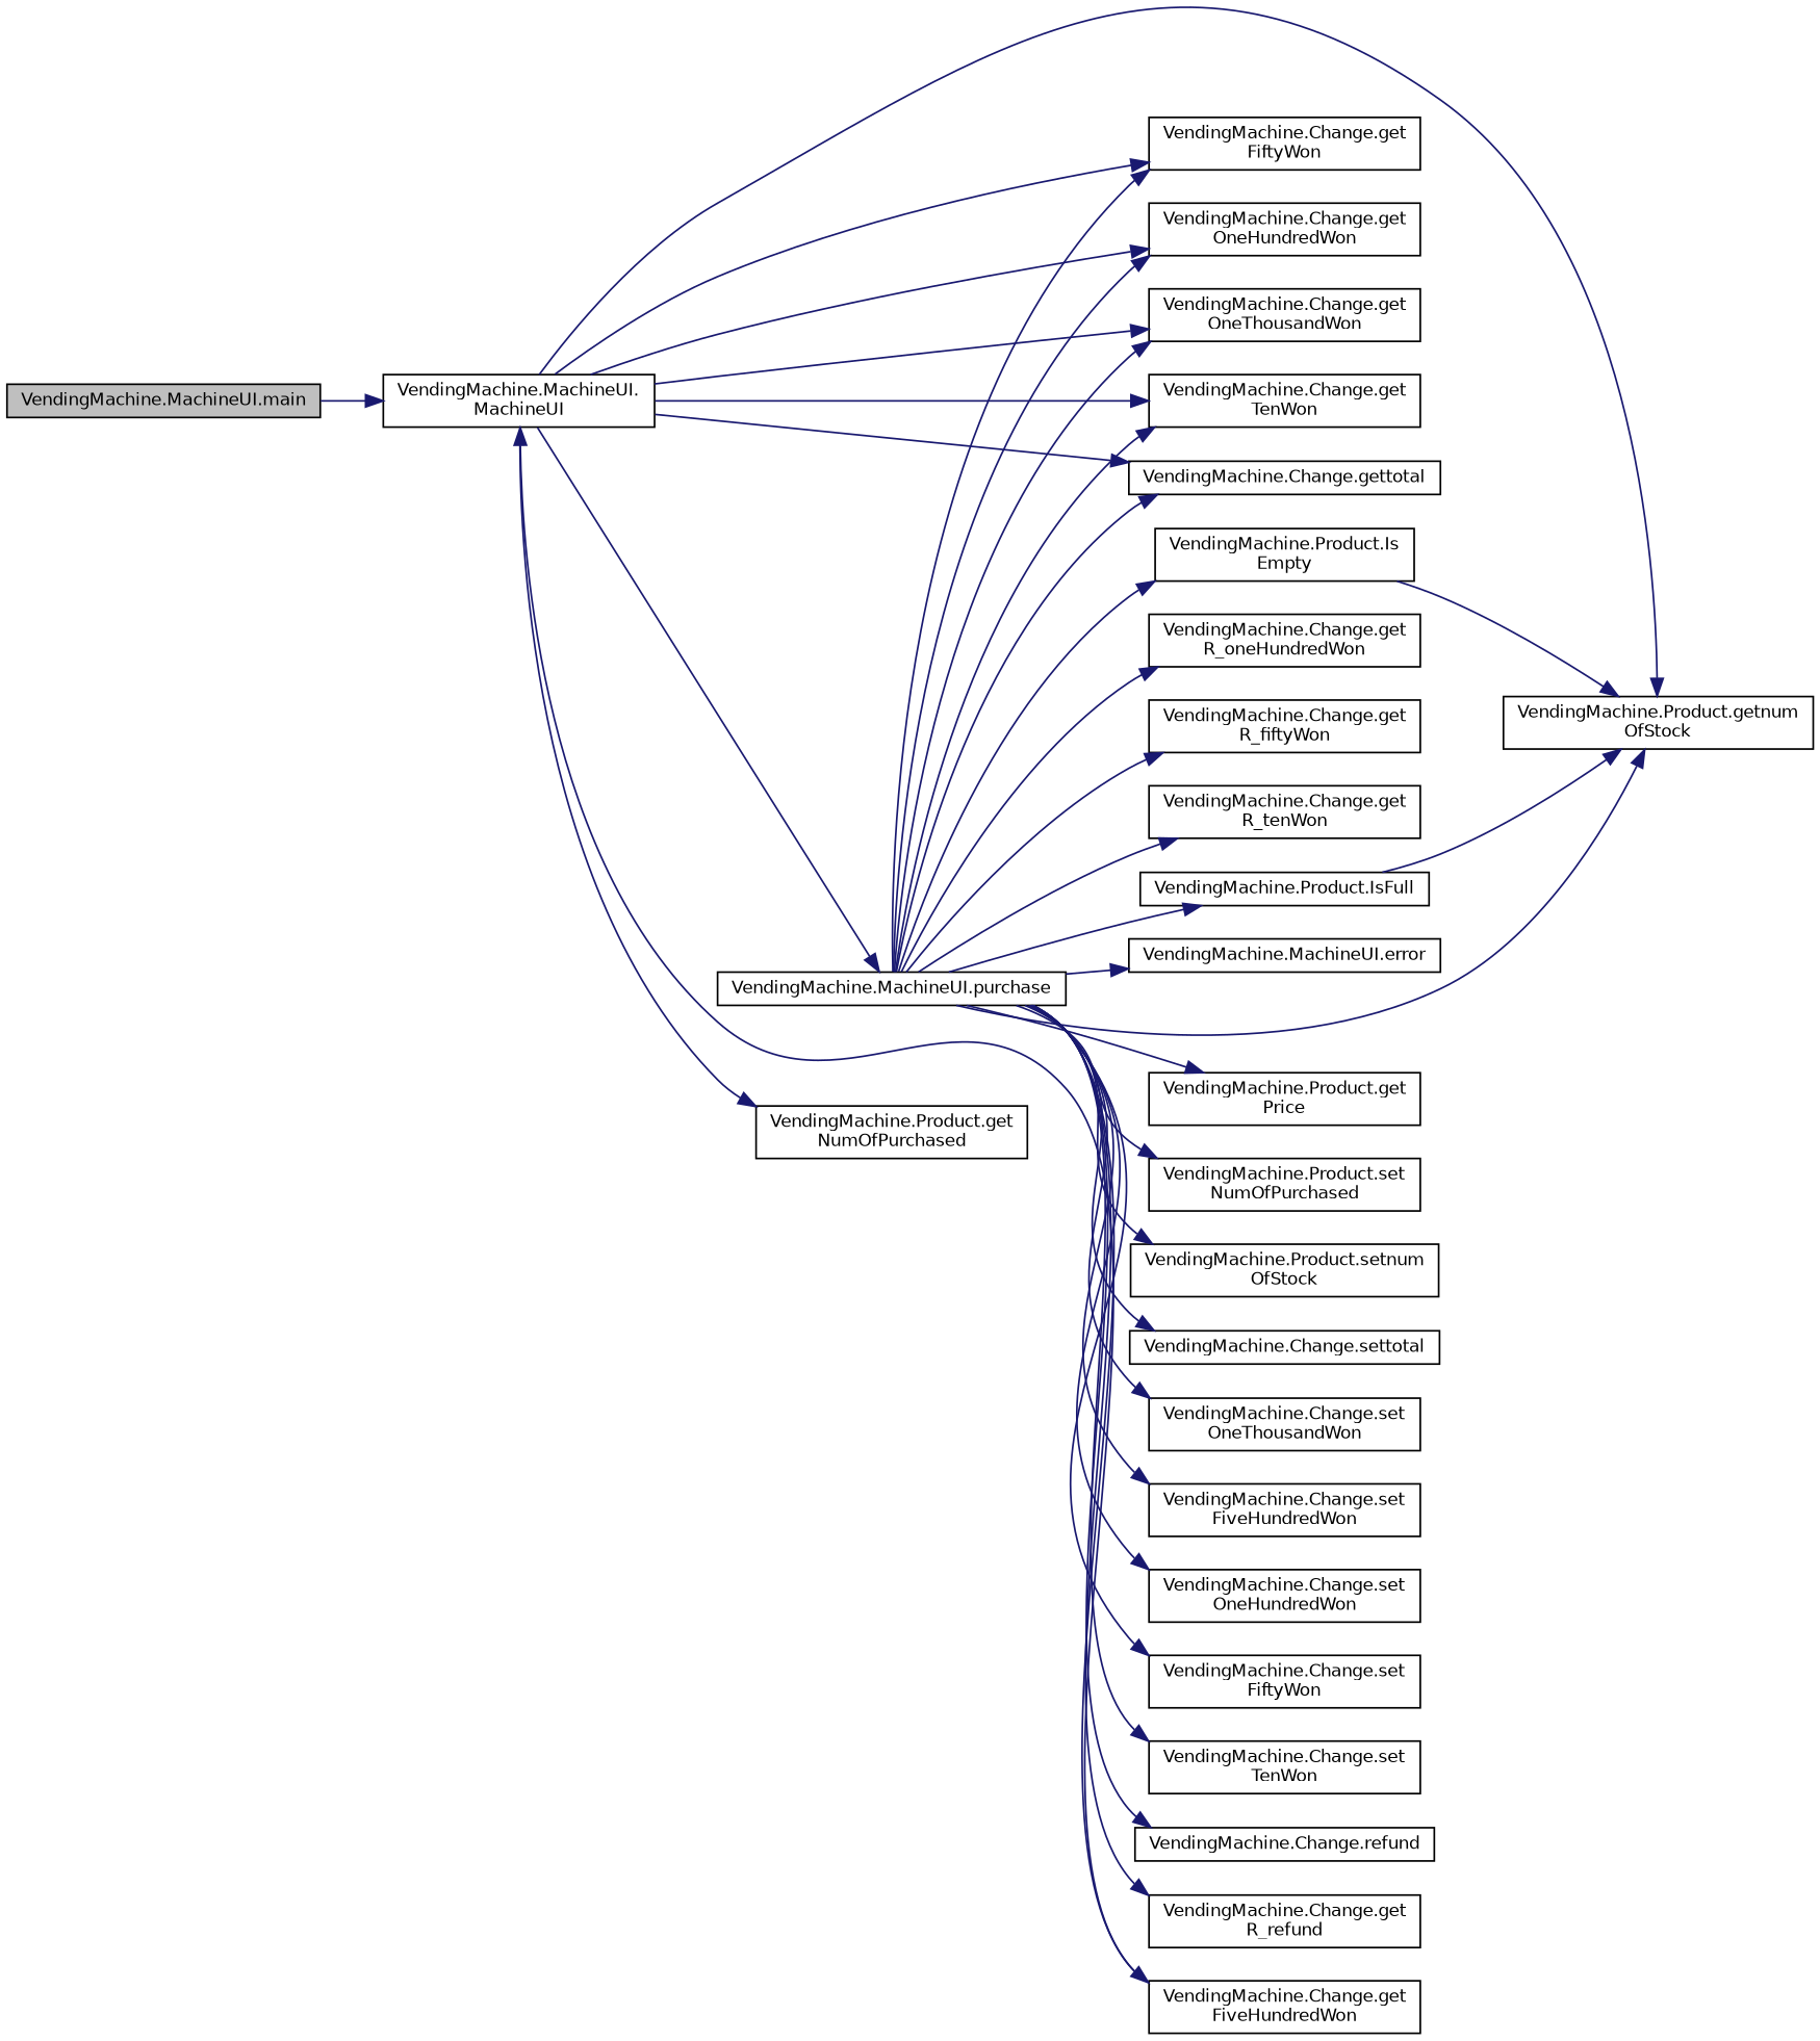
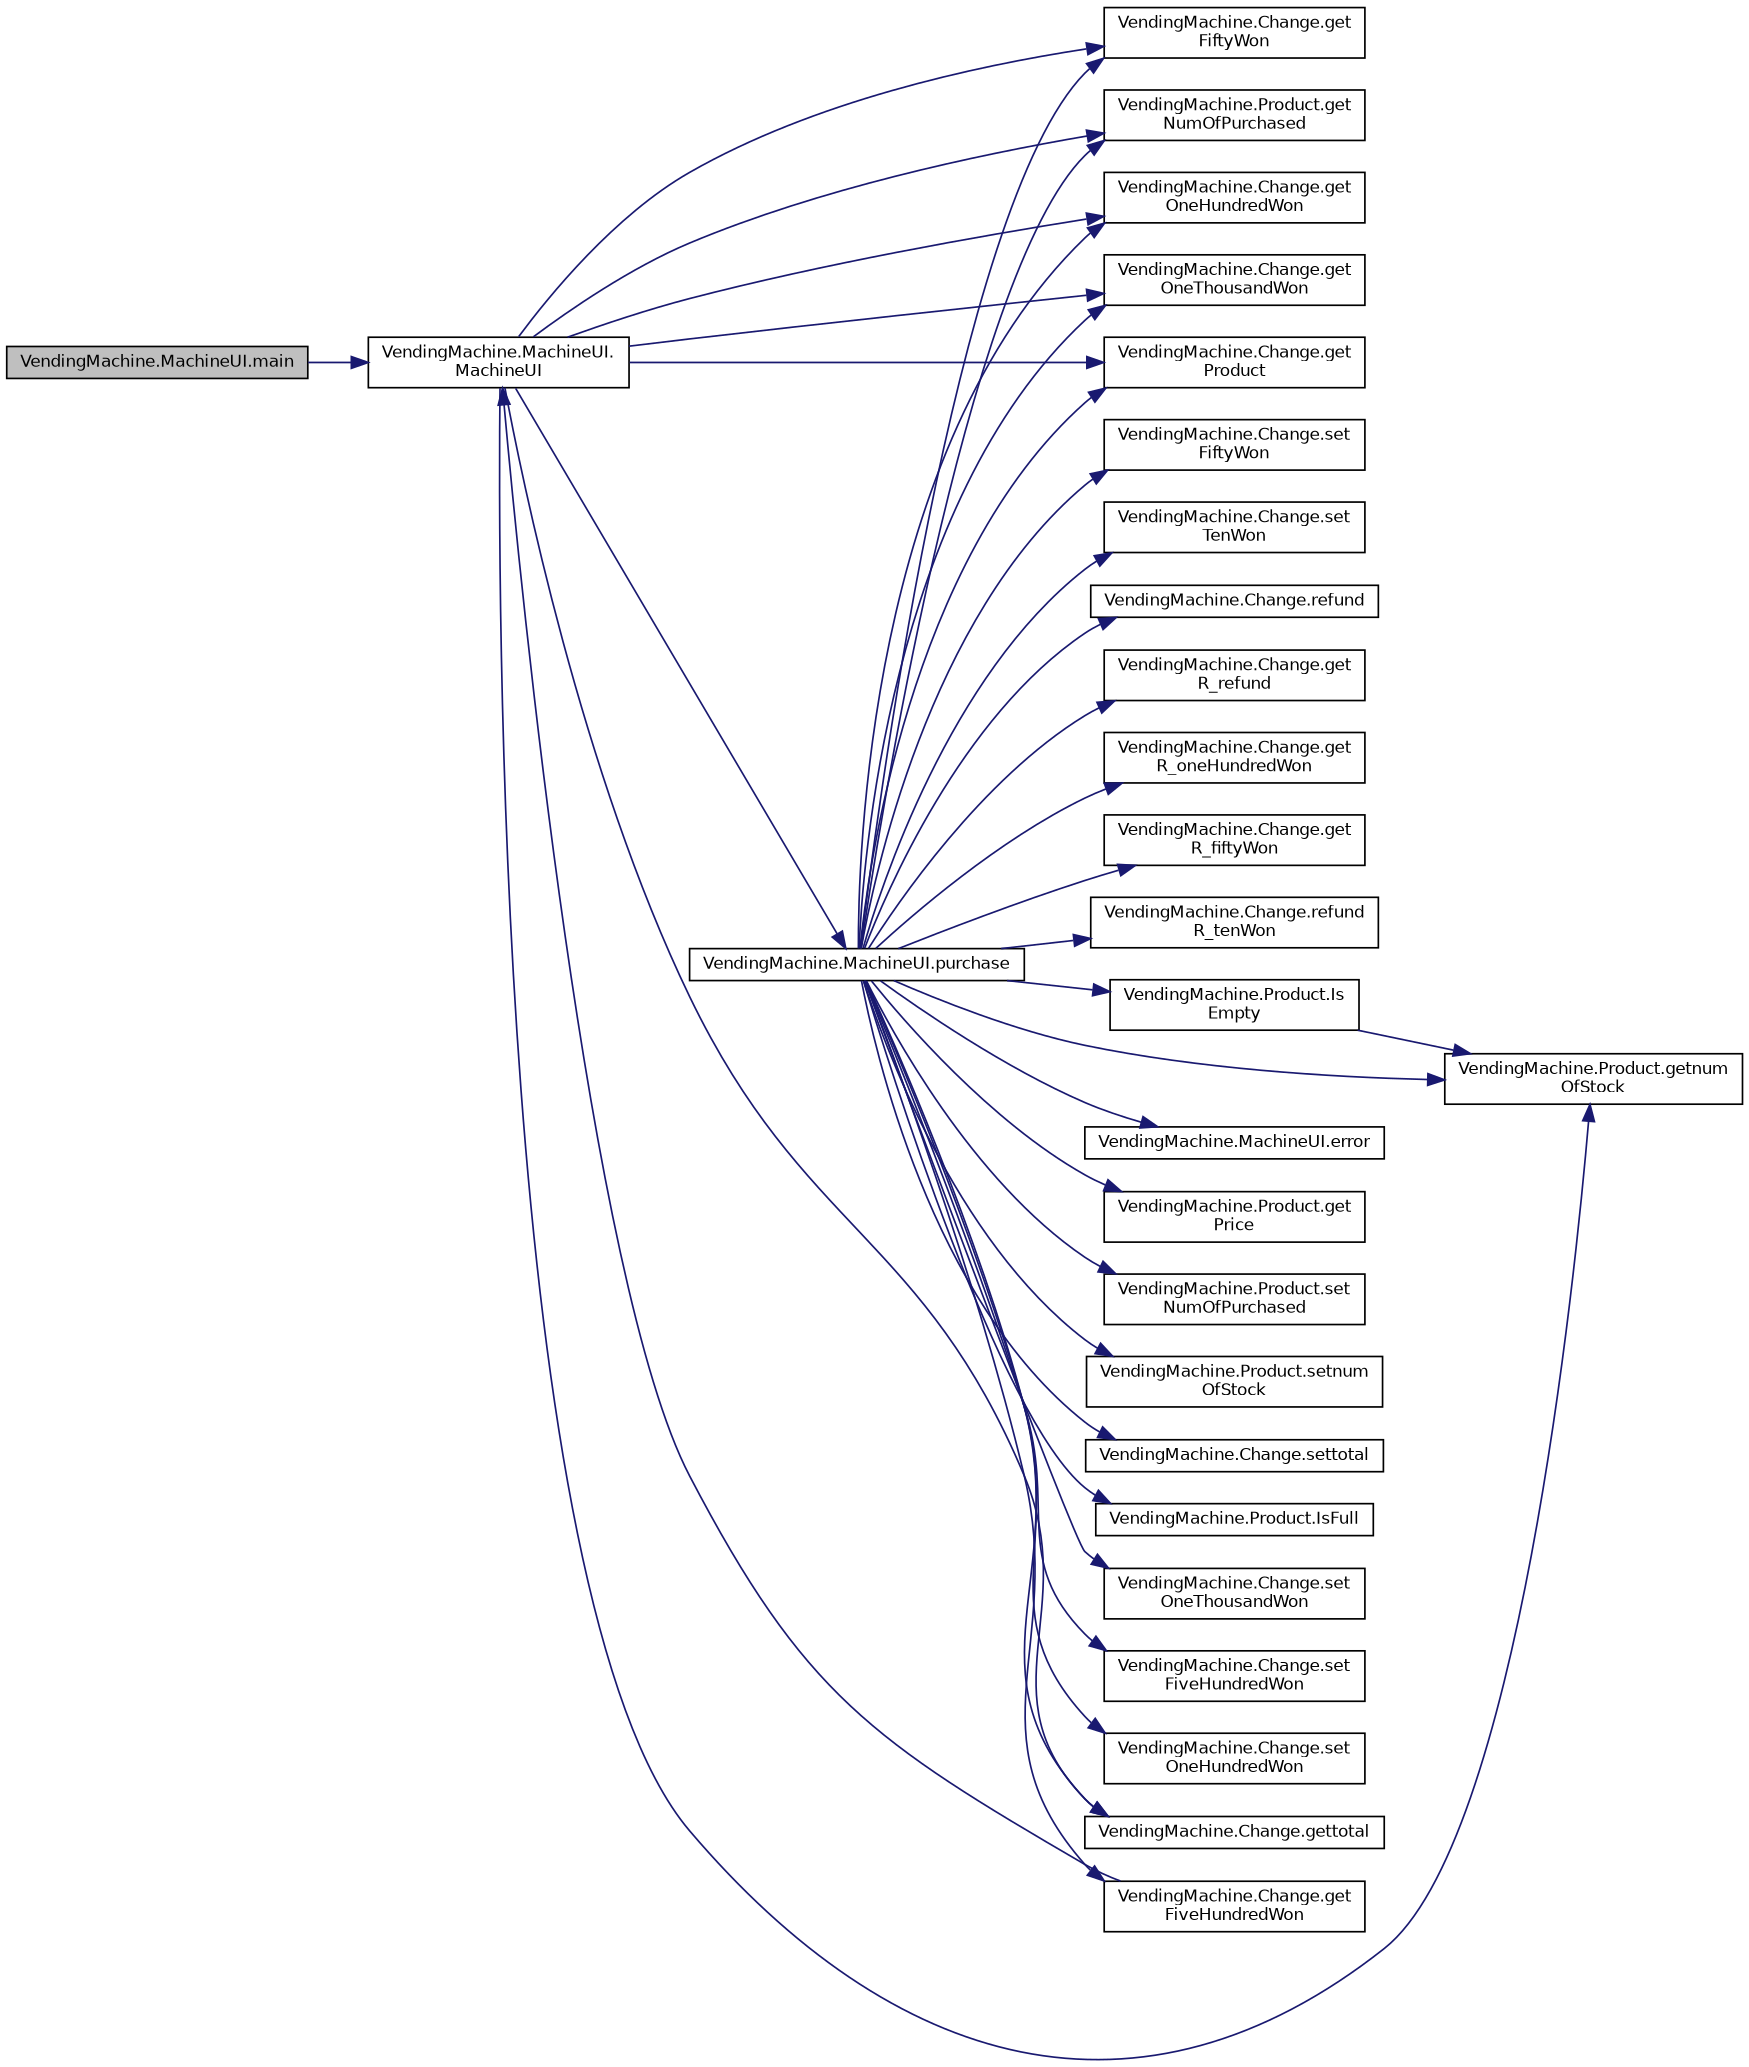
  digraph {
    rankdir=LR
    node [color=black fillcolor=white fontname=Helvetica fontsize=10 shape=record style=filled]
    edge [color=midnightblue fontname=Helvetica fontsize=10 labelfontname=Helvetica labelfontsize=10 style=solid]
    n1 [fillcolor=grey75 fontcolor=black height=0.2 label="VendingMachine.MachineUI.main" width=0.4]
    n2 [height=0.2 label="VendingMachine.MachineUI.\lMachineUI" width=0.4]
    n3 [height=0.2 label="VendingMachine.Change.get\lFiftyWon" width=0.4]
    n4 [height=0.2 label="VendingMachine.Product.get\lNumOfPurchased" width=0.4]
    n5 [height=0.2 label="VendingMachine.Product.getnum\lOfStock" width=0.4]
    n6 [height=0.2 label="VendingMachine.Change.get\lOneHundredWon" width=0.4]
    n7 [height=0.2 label="VendingMachine.Change.get\lOneThousandWon" width=0.4]
-   n8 [height=0.2 label="VendingMachine.Change.get\lTenWon" width=0.4]
+   n8 [height=0.2 label="VendingMachine.Change.get\lProduct" width=0.4]
    n9 [height=0.2 label="VendingMachine.Change.gettotal" width=0.4]
    n10 [height=0.2 label="VendingMachine.MachineUI.purchase" width=0.4]
    n11 [height=0.2 label="VendingMachine.Change.get\lFiveHundredWon" width=0.4]
    n12 [height=0.2 label="VendingMachine.Product.Is\lEmpty" width=0.4]
    n13 [height=0.2 label="VendingMachine.MachineUI.error" width=0.4]
    n14 [height=0.2 label="VendingMachine.Product.get\lPrice" width=0.4]
    n15 [height=0.2 label="VendingMachine.Product.set\lNumOfPurchased" width=0.4]
    n16 [height=0.2 label="VendingMachine.Product.setnum\lOfStock" width=0.4]
    n17 [height=0.2 label="VendingMachine.Change.settotal" width=0.4]
    n18 [height=0.2 label="VendingMachine.Product.IsFull" width=0.4]
    n19 [height=0.2 label="VendingMachine.Change.set\lOneThousandWon" width=0.4]
    n20 [height=0.2 label="VendingMachine.Change.set\lFiveHundredWon" width=0.4]
    n21 [height=0.2 label="VendingMachine.Change.set\lOneHundredWon" width=0.4]
    n22 [height=0.2 label="VendingMachine.Change.set\lFiftyWon" width=0.4]
    n23 [height=0.2 label="VendingMachine.Change.set\lTenWon" width=0.4]
    n24 [height=0.2 label="VendingMachine.Change.refund" width=0.4]
    n25 [height=0.2 label="VendingMachine.Change.get\lR_refund" width=0.4]
    n26 [height=0.2 label="VendingMachine.Change.get\lR_oneHundredWon" width=0.4]
    n27 [height=0.2 label="VendingMachine.Change.get\lR_fiftyWon" width=0.4]
-   n28 [height=0.2 label="VendingMachine.Change.get\lR_tenWon" width=0.4]
+   n28 [height=0.2 label="VendingMachine.Change.refund\lR_tenWon" width=0.4]
    n1 -> n2
    n2 -> n3
    n2 -> n4
    n2 -> n5
    n2 -> n6
    n2 -> n7
    n2 -> n8
    n2 -> n9
    n2 -> n10
    n10 -> n3
+   n10 -> n4
    n10 -> n5
    n10 -> n6
    n10 -> n7
    n10 -> n8
    n10 -> n9
    n10 -> n11
    n10 -> n12
    n10 -> n13
    n10 -> n14
    n10 -> n15
    n10 -> n16
    n10 -> n17
    n10 -> n18
    n10 -> n19
    n10 -> n20
    n10 -> n21
    n10 -> n22
    n10 -> n23
    n10 -> n24
    n10 -> n25
    n10 -> n26
    n10 -> n27
    n10 -> n28
    n11 -> n2
    n12 -> n5
-   n18 -> n5
  }
